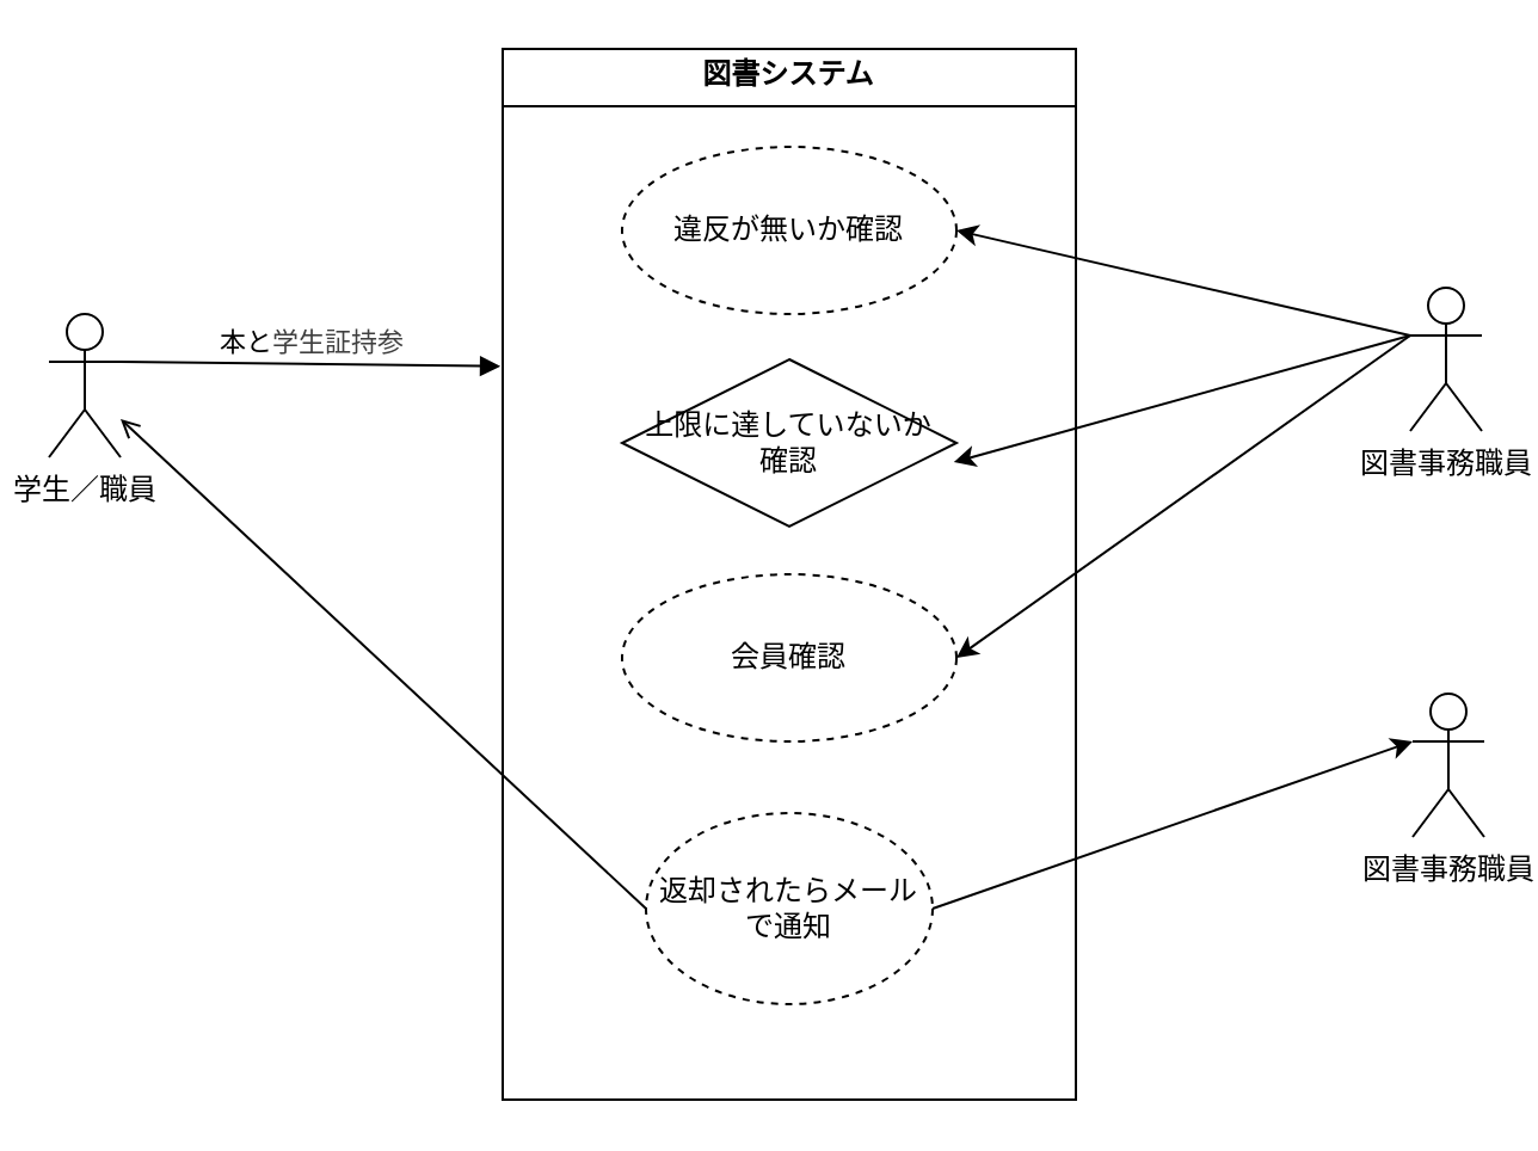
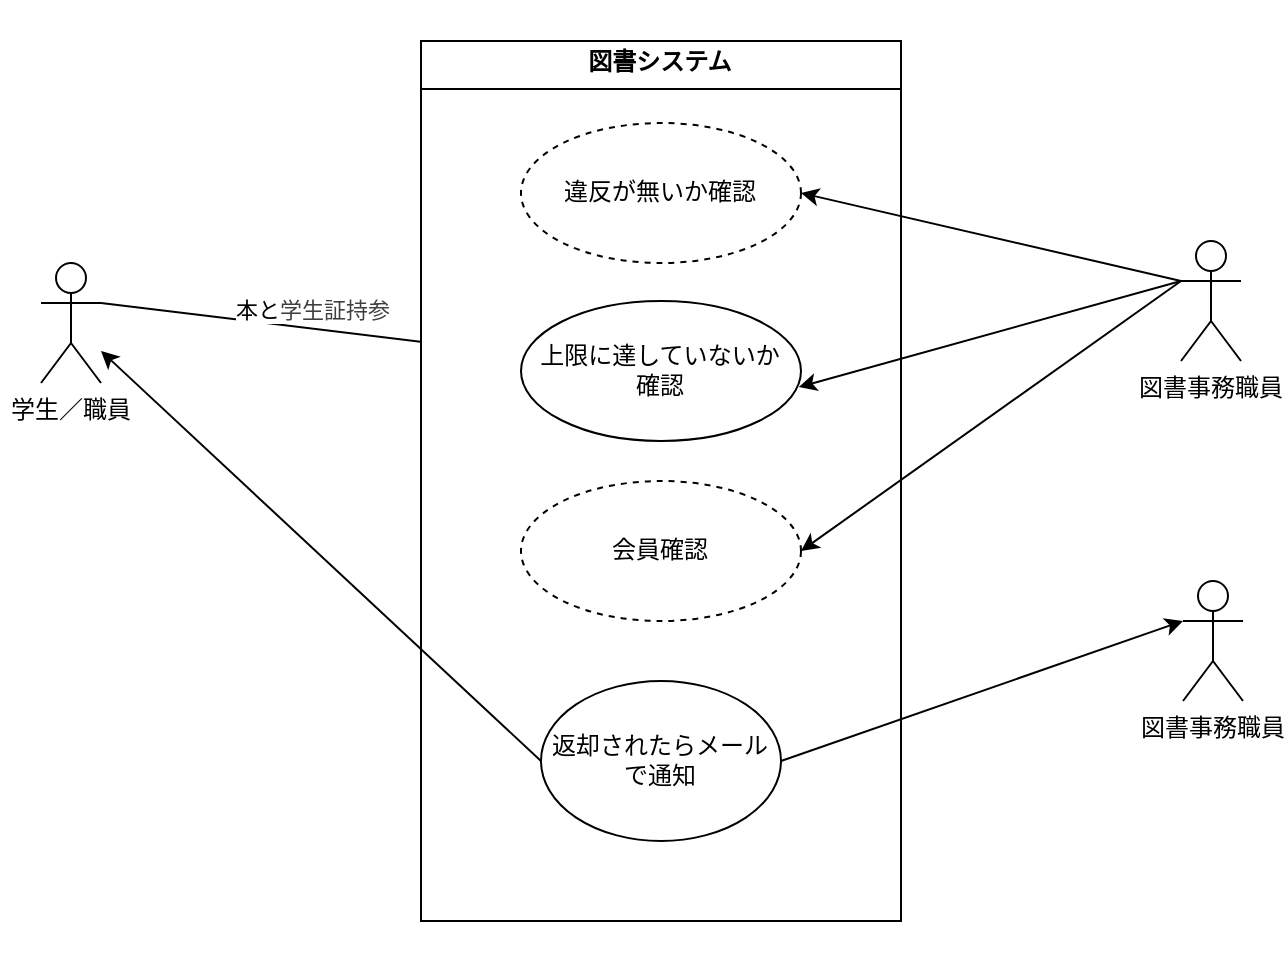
  <mxCell id="0" />
  <mxCell id="1" parent="0" />
  <mxCell id="2" value="学生／職員" style="shape=umlActor;verticalLabelPosition=bottom;verticalAlign=top;html=1;outlineConnect=0;" vertex="1" parent="1"><mxGeometry x="20" y="131" width="30" height="60" as="geometry" /></mxCell>
- <mxCell id="3" value="本と&lt;span style=&quot;color: rgb(63, 63, 63); background-color: light-dark(#ffffff, var(--ge-dark-color, #121212));&quot;&gt;学生証持参&lt;/span&gt;" style="html=1;verticalAlign=bottom;endArrow=block;curved=0;rounded=0;exitX=1;exitY=0.333;exitDx=0;exitDy=0;exitPerimeter=0;entryX=-0.004;entryY=0.302;entryDx=0;entryDy=0;entryPerimeter=0;" edge="1" parent="1" source="2" target="4"><mxGeometry width="80" relative="1" as="geometry"><mxPoint x="0" y="110" as="sourcePoint" /><mxPoint x="180" y="150" as="targetPoint" /></mxGeometry></mxCell>
+ <mxCell id="3" value="本と&lt;span style=&quot;color: rgb(63, 63, 63); background-color: light-dark(#ffffff, var(--ge-dark-color, #121212));&quot;&gt;学生証持参&lt;/span&gt;" style="html=1;verticalAlign=bottom;endArrow=block;curved=0;rounded=0;exitX=1;exitY=0.333;exitDx=0;exitDy=0;exitPerimeter=0;" edge="1" parent="1" source="2" target="6"><mxGeometry width="80" relative="1" as="geometry"><mxPoint x="0" y="110" as="sourcePoint" /><mxPoint x="180" y="150" as="targetPoint" /></mxGeometry></mxCell>
  <mxCell id="4" value="&lt;p style=&quot;margin:0px;margin-top:4px;text-align:center;&quot;&gt;&lt;b&gt;図書システム&lt;/b&gt;&lt;/p&gt;&lt;hr size=&quot;1&quot; style=&quot;border-style:solid;&quot;&gt;&lt;div style=&quot;height:2px;&quot;&gt;&lt;/div&gt;" style="verticalAlign=top;align=left;overflow=fill;html=1;whiteSpace=wrap;strokeColor=default;fontFamily=Helvetica;fontSize=12;fontColor=default;resizable=1;fillColor=default;" vertex="1" parent="1"><mxGeometry x="210" y="20" width="240" height="440" as="geometry" /></mxCell>
  <mxCell id="5" value="違反が無いか確認" style="ellipse;whiteSpace=wrap;html=1;strokeColor=default;align=center;verticalAlign=middle;fontFamily=Helvetica;fontSize=12;fontColor=default;resizable=1;fillColor=default;dashed=1;" vertex="1" parent="1"><mxGeometry x="260" y="61" width="140" height="70" as="geometry" /></mxCell>
- <mxCell id="6" value="上限に達していないか　確認" style="rhombus;whiteSpace=wrap;html=1;strokeColor=default;align=center;verticalAlign=middle;fontFamily=Helvetica;fontSize=12;fontColor=default;resizable=1;fillColor=default;" vertex="1" parent="1"><mxGeometry x="260" y="150" width="140" height="70" as="geometry" /></mxCell>
+ <mxCell id="6" value="上限に達していないか　確認" style="ellipse;whiteSpace=wrap;html=1;strokeColor=default;align=center;verticalAlign=middle;fontFamily=Helvetica;fontSize=12;fontColor=default;resizable=1;fillColor=default;" vertex="1" parent="1"><mxGeometry x="260" y="150" width="140" height="70" as="geometry" /></mxCell>
  <mxCell id="7" value="図書事務職員" style="shape=umlActor;verticalLabelPosition=bottom;verticalAlign=top;html=1;strokeColor=default;align=center;fontFamily=Helvetica;fontSize=12;fontColor=default;resizable=1;fillColor=default;" vertex="1" parent="1"><mxGeometry x="590" y="120" width="30" height="60" as="geometry" /></mxCell>
  <mxCell id="8" value="" style="endArrow=classic;html=1;fontFamily=Helvetica;fontSize=12;fontColor=default;resizable=1;entryX=0.992;entryY=0.615;entryDx=0;entryDy=0;entryPerimeter=0;exitX=0;exitY=0.333;exitDx=0;exitDy=0;exitPerimeter=0;" edge="1" parent="1" source="7" target="6"><mxGeometry width="50" height="50" relative="1" as="geometry"><mxPoint x="530" y="280" as="sourcePoint" /><mxPoint x="580" y="230" as="targetPoint" /></mxGeometry></mxCell>
  <mxCell id="9" value="" style="endArrow=classic;html=1;fontFamily=Helvetica;fontSize=12;fontColor=default;resizable=1;entryX=1;entryY=0.5;entryDx=0;entryDy=0;exitX=0;exitY=0.333;exitDx=0;exitDy=0;exitPerimeter=0;" edge="1" parent="1" source="7" target="5"><mxGeometry width="50" height="50" relative="1" as="geometry"><mxPoint x="510" y="290" as="sourcePoint" /><mxPoint x="560" y="240" as="targetPoint" /></mxGeometry></mxCell>
- <mxCell id="10" value="返却されたらメールで通知" style="ellipse;whiteSpace=wrap;html=1;strokeColor=default;align=center;verticalAlign=middle;fontFamily=Helvetica;fontSize=12;fontColor=default;resizable=1;fillColor=default;dashed=1;" vertex="1" parent="1"><mxGeometry x="270" y="340" width="120" height="80" as="geometry" /></mxCell>
+ <mxCell id="10" value="返却されたらメールで通知" style="ellipse;whiteSpace=wrap;html=1;strokeColor=default;align=center;verticalAlign=middle;fontFamily=Helvetica;fontSize=12;fontColor=default;resizable=1;fillColor=default;" vertex="1" parent="1"><mxGeometry x="270" y="340" width="120" height="80" as="geometry" /></mxCell>
  <mxCell id="11" value="図書事務職員" style="shape=umlActor;verticalLabelPosition=bottom;verticalAlign=top;html=1;outlineConnect=0;strokeColor=default;align=center;fontFamily=Helvetica;fontSize=12;fontColor=default;resizable=1;fillColor=default;" vertex="1" parent="1"><mxGeometry x="591" y="290" width="30" height="60" as="geometry" /></mxCell>
  <mxCell id="12" value="" style="endArrow=classic;html=1;fontFamily=Helvetica;fontSize=12;fontColor=default;resizable=1;exitX=1;exitY=0.5;exitDx=0;exitDy=0;entryX=0;entryY=0.333;entryDx=0;entryDy=0;entryPerimeter=0;" edge="1" parent="1" source="10" target="11"><mxGeometry width="50" height="50" relative="1" as="geometry"><mxPoint x="490" y="260" as="sourcePoint" /><mxPoint x="540" y="210" as="targetPoint" /></mxGeometry></mxCell>
- <mxCell id="13" value="" style="endArrow=open;html=1;fontFamily=Helvetica;fontSize=12;fontColor=default;resizable=1;exitX=0;exitY=0.5;exitDx=0;exitDy=0;" edge="1" parent="1" source="10" target="2"><mxGeometry width="50" height="50" relative="1" as="geometry"><mxPoint x="60" y="330" as="sourcePoint" /><mxPoint x="110" y="280" as="targetPoint" /></mxGeometry></mxCell>
+ <mxCell id="13" value="" style="endArrow=classic;html=1;fontFamily=Helvetica;fontSize=12;fontColor=default;resizable=1;exitX=0;exitY=0.5;exitDx=0;exitDy=0;" edge="1" parent="1" source="10" target="2"><mxGeometry width="50" height="50" relative="1" as="geometry"><mxPoint x="60" y="330" as="sourcePoint" /><mxPoint x="110" y="280" as="targetPoint" /></mxGeometry></mxCell>
  <mxCell id="14" value="会員確認" style="ellipse;whiteSpace=wrap;html=1;strokeColor=default;align=center;verticalAlign=middle;fontFamily=Helvetica;fontSize=12;fontColor=default;resizable=1;fillColor=default;dashed=1;" vertex="1" parent="1"><mxGeometry x="260" y="240" width="140" height="70" as="geometry" /></mxCell>
  <mxCell id="15" value="" style="endArrow=classic;html=1;fontFamily=Helvetica;fontSize=12;fontColor=default;resizable=1;entryX=1;entryY=0.5;entryDx=0;entryDy=0;exitX=0;exitY=0.333;exitDx=0;exitDy=0;exitPerimeter=0;" edge="1" parent="1" source="7" target="14"><mxGeometry width="50" height="50" relative="1" as="geometry"><mxPoint x="510" y="280" as="sourcePoint" /><mxPoint x="560" y="230" as="targetPoint" /></mxGeometry></mxCell>
